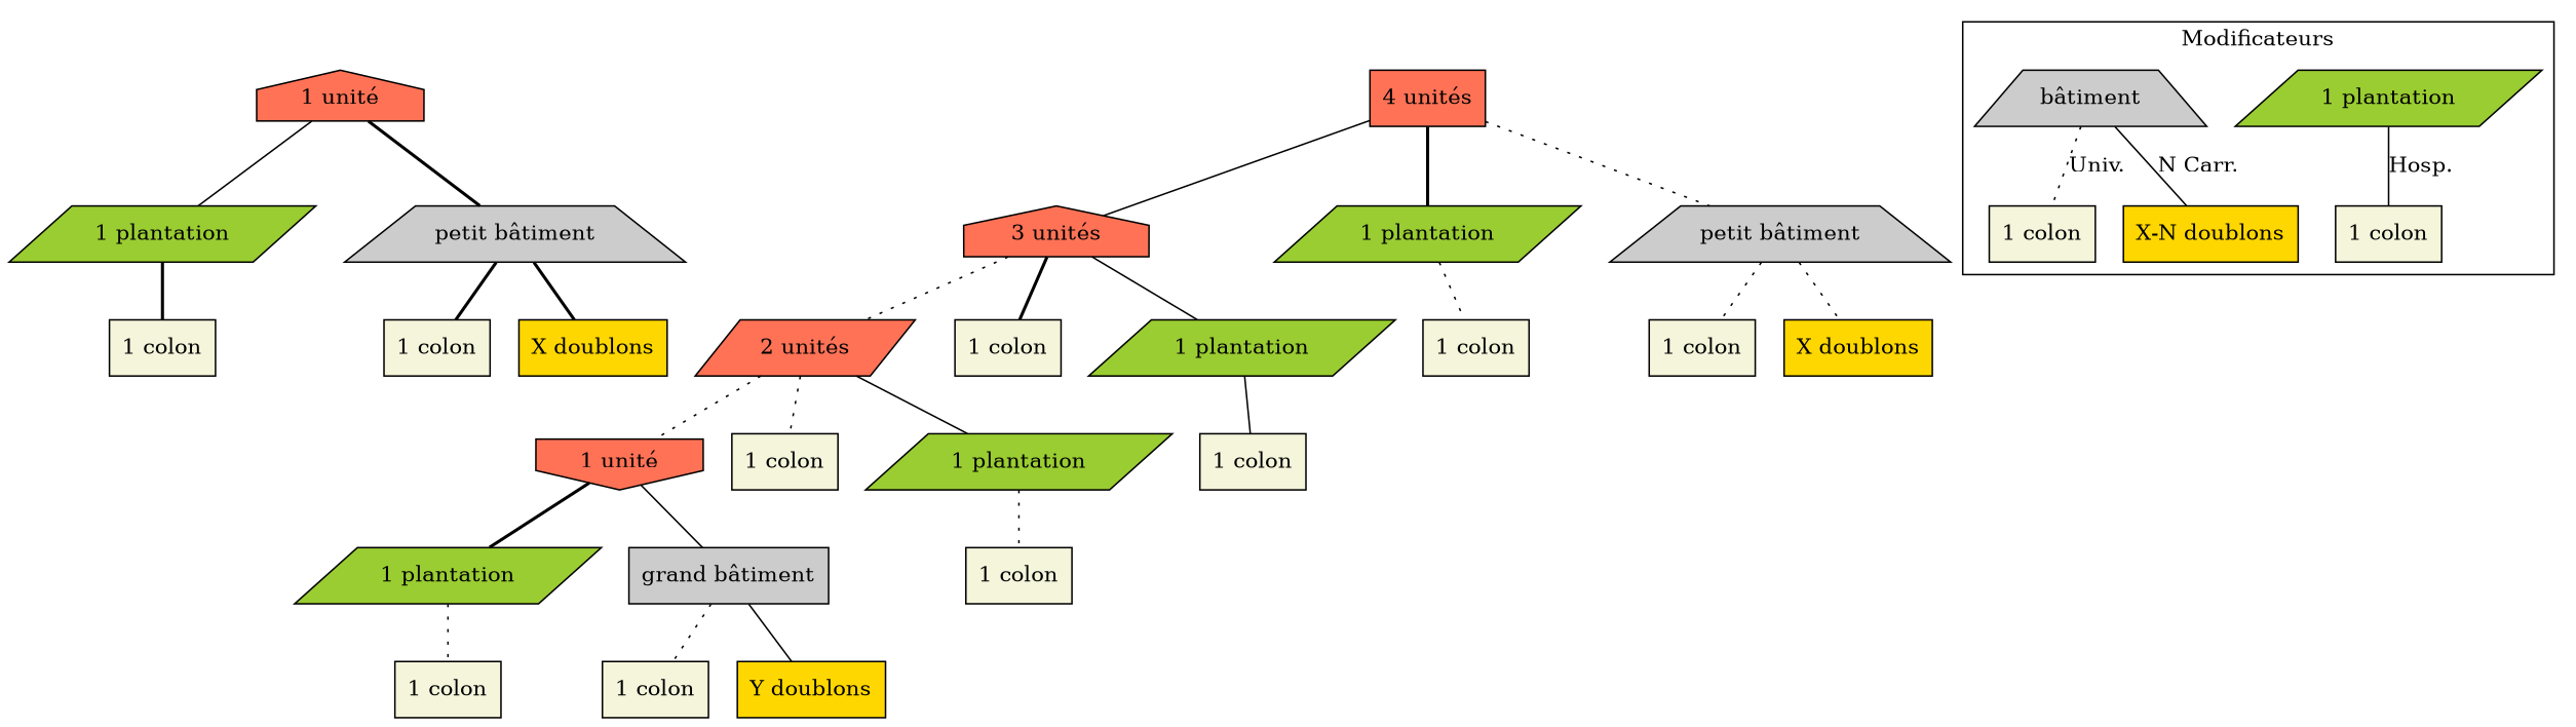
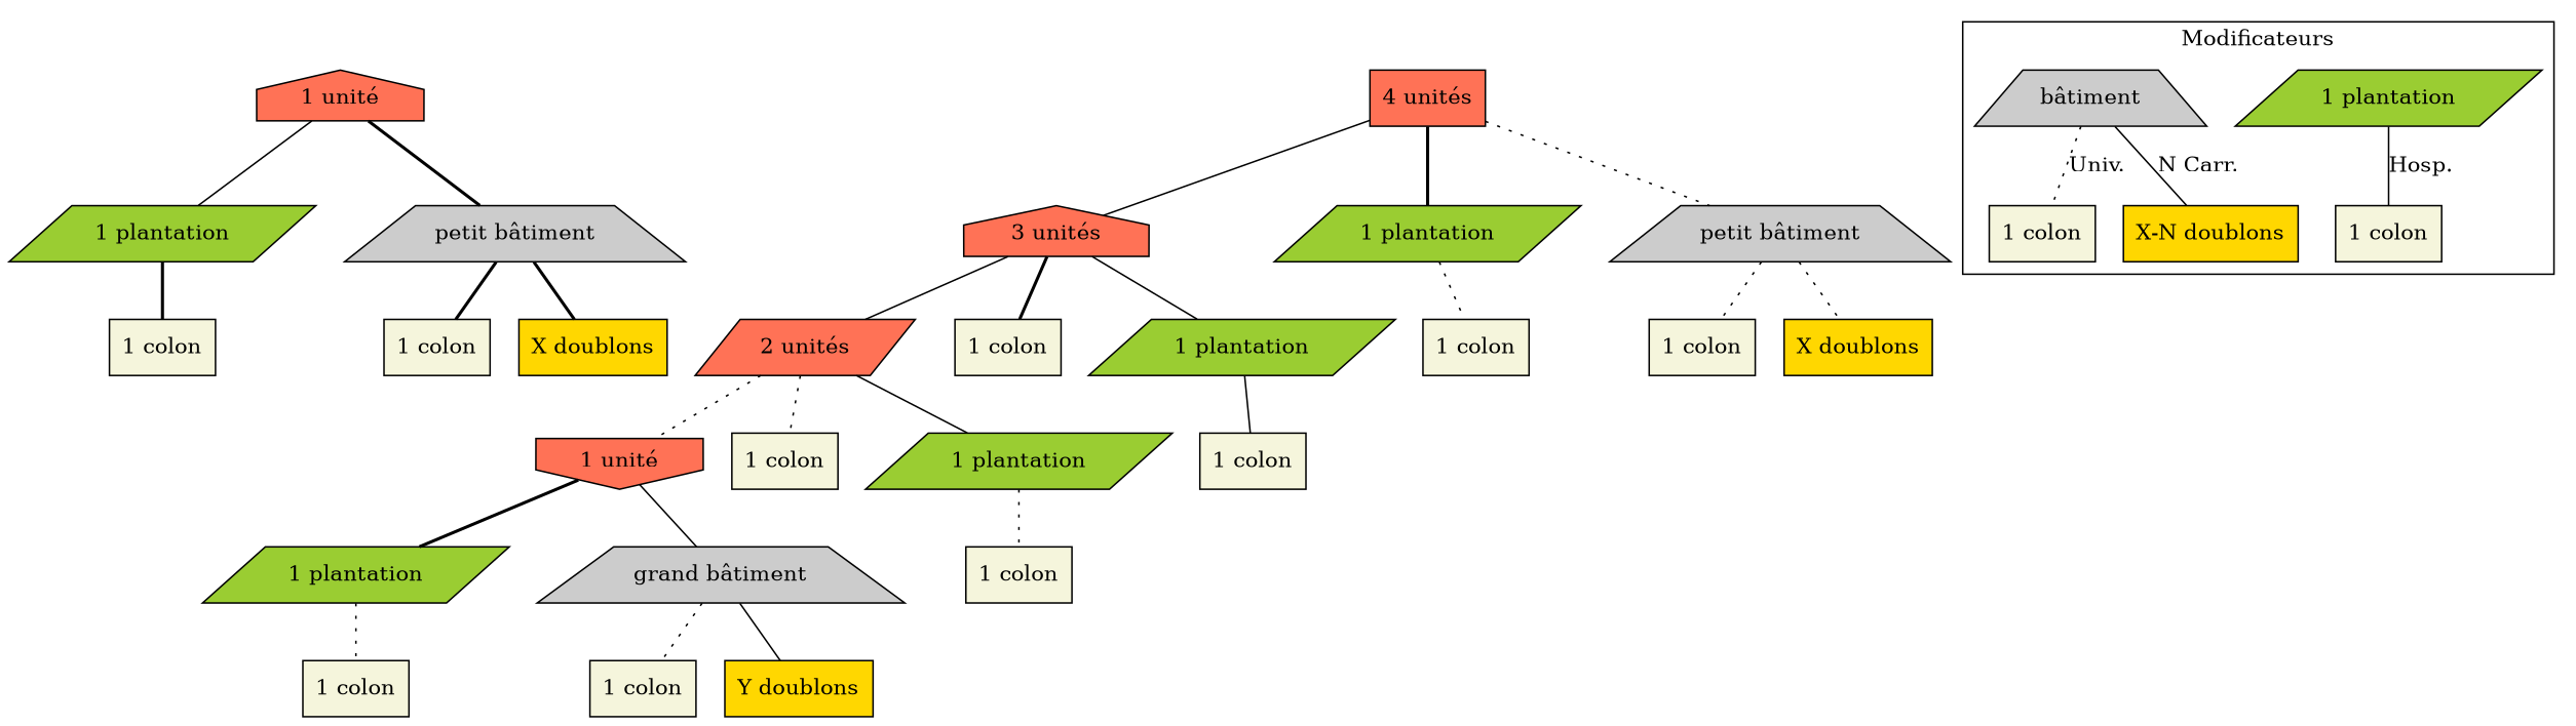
  graph {
    node [fillcolor=beige shape=box style=filled]
    edge [style=dotted]
    n1 [fillcolor=coral1 label="1 unité" shape=house]
    n2 [fillcolor=coral1 label="1 unité" shape=invhouse]
    n3 [fillcolor=coral1 label="2 unités" shape=parallelogram]
    n4 [fillcolor=coral1 label="3 unités" shape=house]
    n5 [fillcolor=coral1 label="4 unités"]
    n6 [label="1 colon"]
    n7 [label="1 colon"]
    n8 [label="1 colon"]
    n9 [label="1 colon"]
    n10 [label="1 colon"]
    n11 [label="1 colon"]
    n12 [label="1 colon"]
    n13 [label="1 colon"]
    n14 [label="1 colon"]
    n15 [label="1 colon"]
    n16 [label="1 colon"]
    n17 [label="1 colon"]
    n18 [fillcolor=yellowgreen label="1 plantation" shape=parallelogram]
    n19 [fillcolor=yellowgreen label="1 plantation" shape=parallelogram]
    n20 [fillcolor=yellowgreen label="1 plantation" shape=parallelogram]
    n21 [fillcolor=yellowgreen label="1 plantation" shape=parallelogram]
    n22 [fillcolor=yellowgreen label="1 plantation" shape=parallelogram]
    n23 [fillcolor=yellowgreen label="1 plantation" shape=parallelogram]
    n24 [fillcolor=grey80 label="petit bâtiment" shape=trapezium]
-   n25 [fillcolor=grey80 label="grand bâtiment"]
+   n25 [fillcolor=grey80 label="grand bâtiment" shape=trapezium]
    n26 [fillcolor=grey80 label="petit bâtiment" shape=trapezium]
    n27 [fillcolor=grey80 label="bâtiment" shape=trapezium]
    n28 [fillcolor=gold label="X doublons"]
    n29 [fillcolor=gold label="Y doublons"]
    n30 [fillcolor=gold label="X doublons"]
    n31 [fillcolor=gold label="X-N doublons"]
    subgraph sub_1 {
      n1
      n2
      n3
      n4
      n5
    }
    subgraph sub_2 {
      n6
      n7
      n8
      n9
      n10
      n11
      n12
      n13
      n14
      n15
      n16
      n17
    }
    subgraph sub_3 {
      n18
      n19
      n20
      n21
      n22
      n23
    }
    subgraph sub_4 {
      n24
      n25
      n26
      n27
    }
    subgraph sub_5 {
      n28
      n29
      n30
      n31
    }
    subgraph cluster_6 {
      label=Modificateurs
      n16
      n17
      n23
      n27
      n31
    }
    n1 -- n18 [style=solid]
    n1 -- n24 [style=bold]
    n2 -- n19 [style=bold]
    n2 -- n25 [style=solid]
    n3 -- n2
    n3 -- n11
    n3 -- n20 [style=solid]
-   n4 -- n3
+   n4 -- n3 [style=solid]
    n4 -- n13 [style=bold]
    n4 -- n21 [style=solid]
    n5 -- n4 [style=solid]
    n5 -- n22 [style=bold]
    n5 -- n26
    n18 -- n6 [style=bold]
    n19 -- n8
    n20 -- n10
    n21 -- n12 [style=solid]
    n22 -- n14
    n23 -- n17 [label="Hosp." style=solid]
    n24 -- n7 [style=bold]
    n24 -- n28 [style=bold]
    n25 -- n9
    n25 -- n29 [style=solid]
    n26 -- n15
    n26 -- n30
    n27 -- n16 [label="Univ."]
    n27 -- n31 [label="N Carr." style=solid]
  }
